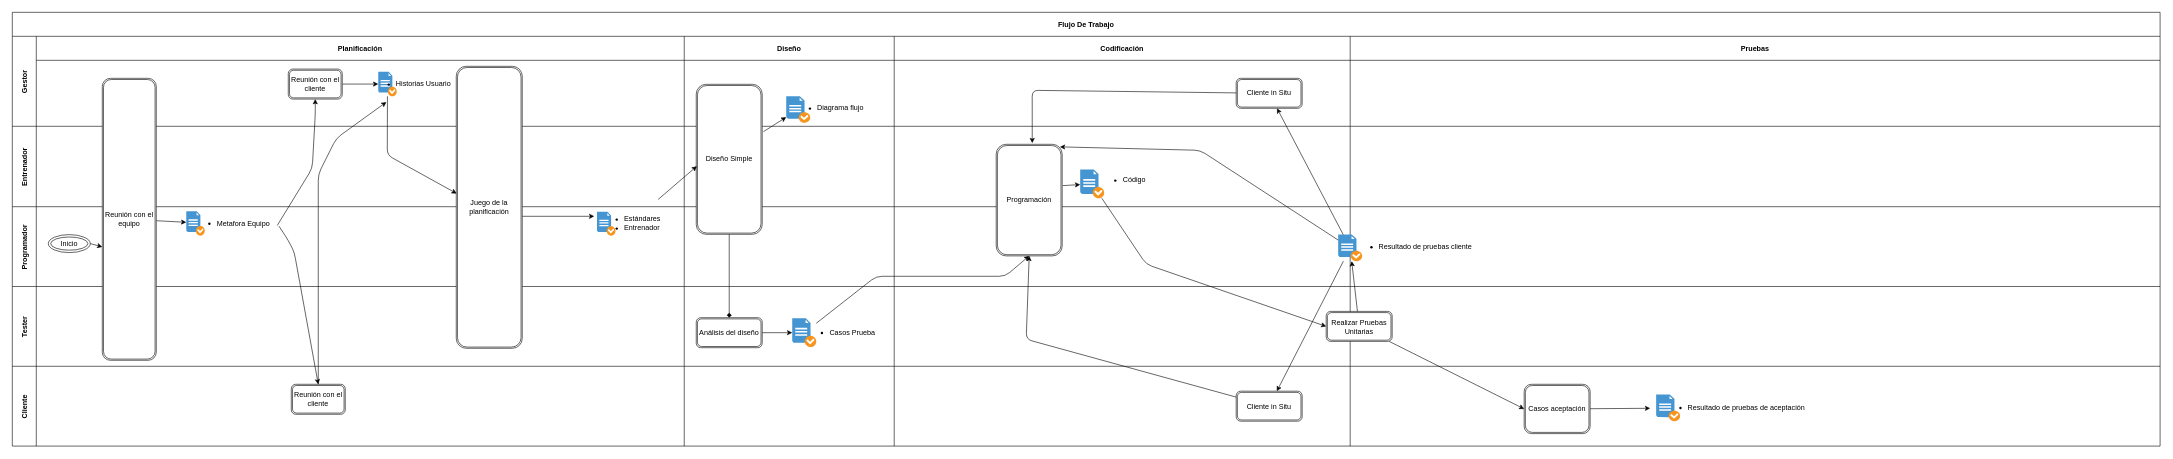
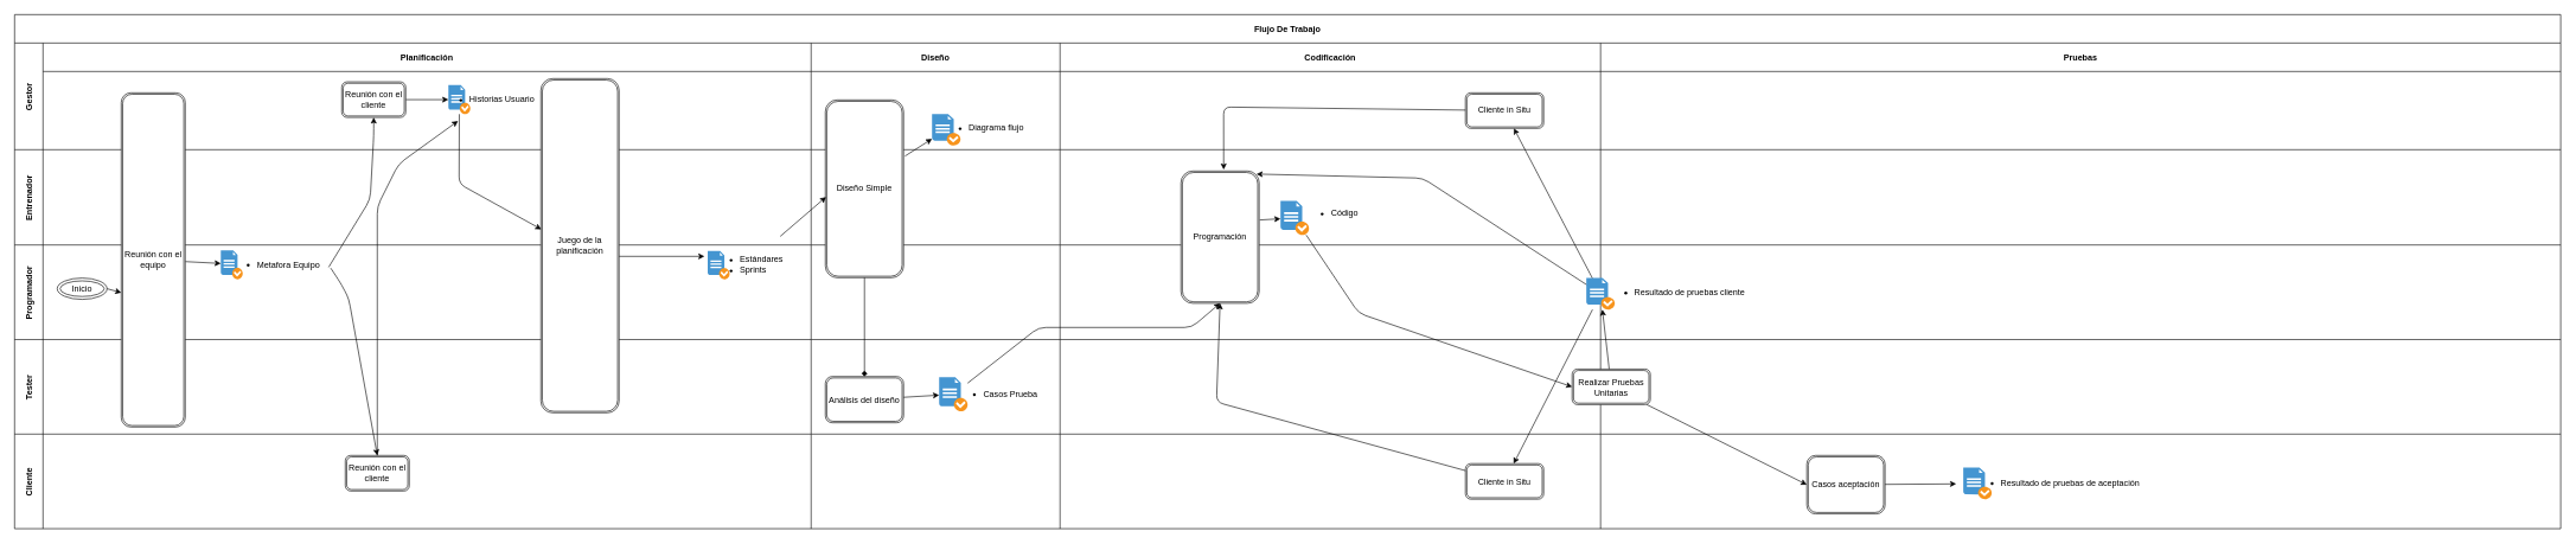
  <mxCell id="0" />
  <mxCell id="1" parent="0" />
  <mxCell id="2" value="Flujo De Trabajo" style="shape=table;childLayout=tableLayout;startSize=40;collapsible=0;recursiveResize=0;expand=0;fontStyle=1;" parent="1" vertex="1"><mxGeometry x="20" y="20" width="3580" height="723" as="geometry" /></mxCell>
  <mxCell id="3" value="Gestor" style="shape=tableRow;horizontal=0;startSize=40;swimlaneHead=0;swimlaneBody=0;top=0;left=0;bottom=0;right=0;dropTarget=0;fillColor=none;collapsible=0;recursiveResize=0;expand=0;fontStyle=1;" parent="2" vertex="1"><mxGeometry y="40" width="3580" height="150" as="geometry" /></mxCell>
  <mxCell id="4" value="Planificación" style="swimlane;swimlaneHead=0;swimlaneBody=0;fontStyle=0;connectable=0;fillColor=none;startSize=40;collapsible=0;recursiveResize=0;expand=0;fontStyle=1;" parent="3" vertex="1"><mxGeometry x="40" width="1080" height="150" as="geometry"><mxRectangle width="1080" height="150" as="alternateBounds" /></mxGeometry></mxCell>
  <mxCell id="5" style="edgeStyle=none;html=1;endArrow=classic;endFill=1;" parent="4" source="6" edge="1"><mxGeometry relative="1" as="geometry"><mxPoint x="250" y="310" as="targetPoint" /></mxGeometry></mxCell>
  <mxCell id="6" value="Reunión con el equipo" style="shape=ext;double=1;rounded=1;whiteSpace=wrap;html=1;" parent="4" vertex="1"><mxGeometry x="110" y="70" width="90" height="470" as="geometry" /></mxCell>
  <mxCell id="7" style="edgeStyle=none;html=1;strokeColor=default;strokeWidth=1;endArrow=classic;endFill=1;" parent="4" source="8" target="9" edge="1"><mxGeometry relative="1" as="geometry" /></mxCell>
  <mxCell id="8" value="Reunión con el cliente" style="shape=ext;double=1;rounded=1;whiteSpace=wrap;html=1;" parent="4" vertex="1"><mxGeometry x="420" y="54.6" width="90" height="50" as="geometry" /></mxCell>
  <mxCell id="9" value="" style="shadow=0;dashed=0;html=1;strokeColor=none;fillColor=#4495D1;labelPosition=center;verticalLabelPosition=bottom;verticalAlign=top;align=center;outlineConnect=0;shape=mxgraph.veeam.checked_doc;" parent="4" vertex="1"><mxGeometry x="570" y="59.2" width="30.8" height="40.8" as="geometry" /></mxCell>
  <mxCell id="10" value="&lt;div style=&quot;text-align: justify;&quot;&gt;&lt;ul&gt;&lt;li&gt;Historias Usuario&lt;/li&gt;&lt;/ul&gt;&lt;/div&gt;" style="text;html=1;align=center;verticalAlign=middle;resizable=0;points=[];autosize=1;strokeColor=none;fillColor=none;" parent="4" vertex="1"><mxGeometry x="550" y="49.6" width="150" height="60" as="geometry" /></mxCell>
  <mxCell id="11" value="Juego de la planificación" style="shape=ext;double=1;rounded=1;whiteSpace=wrap;html=1;" parent="4" vertex="1"><mxGeometry x="700" y="50" width="110" height="470" as="geometry" /></mxCell>
  <mxCell id="12" style="edgeStyle=none;html=1;entryX=0.006;entryY=0.451;entryDx=0;entryDy=0;entryPerimeter=0;strokeColor=default;strokeWidth=1;endArrow=classic;endFill=1;" parent="4" source="9" target="11" edge="1"><mxGeometry relative="1" as="geometry"><Array as="points"><mxPoint x="585" y="198" /></Array></mxGeometry></mxCell>
  <mxCell id="13" value="Diseño" style="swimlane;swimlaneHead=0;swimlaneBody=0;fontStyle=0;connectable=0;fillColor=none;startSize=40;collapsible=0;recursiveResize=0;expand=0;fontStyle=1;" parent="3" vertex="1"><mxGeometry x="1120" width="350" height="150" as="geometry"><mxRectangle width="350" height="150" as="alternateBounds" /></mxGeometry></mxCell>
  <mxCell id="14" value="Diseño Simple" style="shape=ext;double=1;rounded=1;whiteSpace=wrap;html=1;" parent="13" vertex="1"><mxGeometry x="20" y="80" width="110" height="250" as="geometry" /></mxCell>
  <mxCell id="15" value="&lt;div style=&quot;text-align: justify;&quot;&gt;&lt;ul&gt;&lt;li&gt;Diagrama flujo&lt;/li&gt;&lt;/ul&gt;&lt;/div&gt;" style="text;html=1;align=center;verticalAlign=middle;resizable=0;points=[];autosize=1;strokeColor=none;fillColor=none;" parent="13" vertex="1"><mxGeometry x="170" y="90" width="140" height="60" as="geometry" /></mxCell>
  <mxCell id="16" value="" style="shadow=0;dashed=0;html=1;strokeColor=none;fillColor=#4495D1;labelPosition=center;verticalLabelPosition=bottom;verticalAlign=top;align=center;outlineConnect=0;shape=mxgraph.veeam.checked_doc;" parent="13" vertex="1"><mxGeometry x="170" y="100" width="40" height="44" as="geometry" /></mxCell>
  <mxCell id="17" style="edgeStyle=none;html=1;strokeColor=default;strokeWidth=1;endArrow=classic;endFill=1;exitX=1.018;exitY=0.316;exitDx=0;exitDy=0;exitPerimeter=0;" parent="13" source="14" target="16" edge="1"><mxGeometry relative="1" as="geometry" /></mxCell>
  <mxCell id="18" value="Codificación" style="swimlane;swimlaneHead=0;swimlaneBody=0;fontStyle=0;connectable=0;fillColor=none;startSize=40;collapsible=0;recursiveResize=0;expand=0;fontStyle=1;" parent="3" vertex="1"><mxGeometry x="1470" width="760" height="150" as="geometry"><mxRectangle width="760" height="150" as="alternateBounds" /></mxGeometry></mxCell>
  <mxCell id="19" value="Cliente in Situ" style="shape=ext;double=1;rounded=1;whiteSpace=wrap;html=1;" vertex="1" parent="18"><mxGeometry x="570" y="70" width="110" height="50" as="geometry" /></mxCell>
  <mxCell id="20" value="Pruebas" style="swimlane;swimlaneHead=0;swimlaneBody=0;fontStyle=0;connectable=0;fillColor=none;startSize=40;collapsible=0;recursiveResize=0;expand=0;fontStyle=1;" parent="3" vertex="1"><mxGeometry x="2230" width="1350" height="150" as="geometry"><mxRectangle width="1350" height="150" as="alternateBounds" /></mxGeometry></mxCell>
  <mxCell id="21" style="edgeStyle=none;html=1;strokeColor=default;strokeWidth=1;endArrow=classic;endFill=1;" parent="3" edge="1"><mxGeometry relative="1" as="geometry"><mxPoint x="850" y="300" as="sourcePoint" /><mxPoint x="970" y="300" as="targetPoint" /></mxGeometry></mxCell>
  <mxCell id="22" value="Entrenador" style="shape=tableRow;horizontal=0;startSize=40;swimlaneHead=0;swimlaneBody=0;top=0;left=0;bottom=0;right=0;dropTarget=0;fillColor=none;collapsible=0;recursiveResize=0;expand=0;fontStyle=1;" parent="2" vertex="1"><mxGeometry y="190" width="3580" height="134" as="geometry" /></mxCell>
  <mxCell id="23" style="swimlane;swimlaneHead=0;swimlaneBody=0;fontStyle=0;connectable=0;fillColor=none;startSize=0;collapsible=0;recursiveResize=0;expand=0;fontStyle=1;" parent="22" vertex="1"><mxGeometry x="40" width="1080" height="134" as="geometry"><mxRectangle width="1080" height="134" as="alternateBounds" /></mxGeometry></mxCell>
  <mxCell id="24" value="" style="swimlane;swimlaneHead=0;swimlaneBody=0;fontStyle=0;connectable=0;fillColor=none;startSize=0;collapsible=0;recursiveResize=0;expand=0;fontStyle=1;" parent="22" vertex="1"><mxGeometry x="1120" width="350" height="134" as="geometry"><mxRectangle width="350" height="134" as="alternateBounds" /></mxGeometry></mxCell>
  <mxCell id="25" value="" style="swimlane;swimlaneHead=0;swimlaneBody=0;fontStyle=0;connectable=0;fillColor=none;startSize=0;collapsible=0;recursiveResize=0;expand=0;fontStyle=1;" parent="22" vertex="1"><mxGeometry x="1470" width="760" height="134" as="geometry"><mxRectangle width="760" height="134" as="alternateBounds" /></mxGeometry></mxCell>
  <mxCell id="26" value="" style="shadow=0;dashed=0;html=1;strokeColor=none;fillColor=#4495D1;labelPosition=center;verticalLabelPosition=bottom;verticalAlign=top;align=center;outlineConnect=0;shape=mxgraph.veeam.checked_doc;" parent="25" vertex="1"><mxGeometry x="310" y="72" width="40" height="48" as="geometry" /></mxCell>
  <mxCell id="27" value="&lt;div style=&quot;text-align: justify;&quot;&gt;&lt;ul&gt;&lt;li&gt;Código&lt;/li&gt;&lt;/ul&gt;&lt;/div&gt;" style="text;html=1;align=center;verticalAlign=middle;resizable=0;points=[];autosize=1;strokeColor=none;fillColor=none;" parent="25" vertex="1"><mxGeometry x="330" y="60.0" width="100" height="60" as="geometry" /></mxCell>
  <mxCell id="28" value="Programación" style="shape=ext;double=1;rounded=1;whiteSpace=wrap;html=1;" parent="25" vertex="1"><mxGeometry x="170" y="30" width="110" height="186" as="geometry" /></mxCell>
  <mxCell id="29" style="edgeStyle=none;html=1;strokeColor=default;strokeWidth=1;endArrow=classic;endFill=1;exitX=1.008;exitY=0.37;exitDx=0;exitDy=0;exitPerimeter=0;" parent="25" source="28" target="26" edge="1"><mxGeometry relative="1" as="geometry" /></mxCell>
  <mxCell id="30" value="" style="swimlane;swimlaneHead=0;swimlaneBody=0;fontStyle=0;connectable=0;fillColor=none;startSize=0;collapsible=0;recursiveResize=0;expand=0;fontStyle=1;" parent="22" vertex="1"><mxGeometry x="2230" width="1350" height="134" as="geometry"><mxRectangle width="1350" height="134" as="alternateBounds" /></mxGeometry></mxCell>
  <mxCell id="31" value="Casos aceptación" style="shape=ext;double=1;rounded=1;whiteSpace=wrap;html=1;" parent="30" vertex="1"><mxGeometry x="290" y="430" width="110" height="82.2" as="geometry" /></mxCell>
  <mxCell id="32" value="Programador" style="shape=tableRow;horizontal=0;startSize=40;swimlaneHead=0;swimlaneBody=0;top=0;left=0;bottom=0;right=0;dropTarget=0;fillColor=none;collapsible=0;recursiveResize=0;expand=0;fontStyle=1;" parent="2" vertex="1"><mxGeometry y="324" width="3580" height="133" as="geometry" /></mxCell>
  <mxCell id="33" style="swimlane;swimlaneHead=0;swimlaneBody=0;fontStyle=0;connectable=0;fillColor=none;startSize=0;collapsible=0;recursiveResize=0;expand=0;fontStyle=1;" parent="32" vertex="1"><mxGeometry x="40" width="1080" height="133" as="geometry"><mxRectangle width="1080" height="133" as="alternateBounds" /></mxGeometry></mxCell>
  <mxCell id="34" value="Inicio" style="ellipse;shape=doubleEllipse;whiteSpace=wrap;html=1;" parent="33" vertex="1"><mxGeometry x="20" y="46.5" width="70" height="30" as="geometry" /></mxCell>
  <mxCell id="35" value="&lt;div style=&quot;text-align: justify;&quot;&gt;&lt;ul&gt;&lt;li&gt;Metafora Equipo&lt;/li&gt;&lt;/ul&gt;&lt;/div&gt;" style="text;html=1;align=center;verticalAlign=middle;resizable=0;points=[];autosize=1;strokeColor=none;fillColor=none;" parent="33" vertex="1"><mxGeometry x="250" y="-2.1" width="150" height="60" as="geometry" /></mxCell>
  <mxCell id="36" value="" style="shadow=0;dashed=0;html=1;strokeColor=none;fillColor=#4495D1;labelPosition=center;verticalLabelPosition=bottom;verticalAlign=top;align=center;outlineConnect=0;shape=mxgraph.veeam.checked_doc;" parent="33" vertex="1"><mxGeometry x="250" y="7.5" width="30.8" height="40.8" as="geometry" /></mxCell>
- <mxCell id="37" value="&lt;div style=&quot;text-align: justify;&quot;&gt;&lt;ul&gt;&lt;li&gt;Estándares&lt;/li&gt;&lt;li&gt;Entrenador&lt;/li&gt;&lt;/ul&gt;&lt;/div&gt;" style="text;html=1;align=center;verticalAlign=middle;resizable=0;points=[];autosize=1;strokeColor=none;fillColor=none;" parent="33" vertex="1"><mxGeometry x="930" y="-12.1" width="120" height="80" as="geometry" /></mxCell>
+ <mxCell id="37" value="&lt;div style=&quot;text-align: justify;&quot;&gt;&lt;ul&gt;&lt;li&gt;Estándares&lt;/li&gt;&lt;li&gt;Sprints&lt;/li&gt;&lt;/ul&gt;&lt;/div&gt;" style="text;html=1;align=center;verticalAlign=middle;resizable=0;points=[];autosize=1;strokeColor=none;fillColor=none;" parent="33" vertex="1"><mxGeometry x="930" y="-12.1" width="120" height="80" as="geometry" /></mxCell>
  <mxCell id="38" value="" style="shadow=0;dashed=0;html=1;strokeColor=none;fillColor=#4495D1;labelPosition=center;verticalLabelPosition=bottom;verticalAlign=top;align=center;outlineConnect=0;shape=mxgraph.veeam.checked_doc;" parent="33" vertex="1"><mxGeometry x="934.6" y="8.3" width="30.8" height="40" as="geometry" /></mxCell>
  <mxCell id="39" value="" style="swimlane;swimlaneHead=0;swimlaneBody=0;fontStyle=0;connectable=0;fillColor=none;startSize=0;collapsible=0;recursiveResize=0;expand=0;fontStyle=1;" parent="32" vertex="1"><mxGeometry x="1120" width="350" height="133" as="geometry"><mxRectangle width="350" height="133" as="alternateBounds" /></mxGeometry></mxCell>
  <mxCell id="40" value="" style="swimlane;swimlaneHead=0;swimlaneBody=0;fontStyle=0;connectable=0;fillColor=none;startSize=0;collapsible=0;recursiveResize=0;expand=0;fontStyle=1;" parent="32" vertex="1"><mxGeometry x="1470" width="760" height="133" as="geometry"><mxRectangle width="760" height="133" as="alternateBounds" /></mxGeometry></mxCell>
  <mxCell id="41" value="" style="swimlane;swimlaneHead=0;swimlaneBody=0;fontStyle=0;connectable=0;fillColor=none;startSize=0;collapsible=0;recursiveResize=0;expand=0;fontStyle=1;" parent="32" vertex="1"><mxGeometry x="2230" width="1350" height="133" as="geometry"><mxRectangle width="1350" height="133" as="alternateBounds" /></mxGeometry></mxCell>
  <mxCell id="42" value="&lt;div style=&quot;text-align: justify;&quot;&gt;&lt;ul&gt;&lt;li&gt;Resultado de pruebas cliente&lt;/li&gt;&lt;/ul&gt;&lt;/div&gt;" style="text;html=1;align=center;verticalAlign=middle;resizable=0;points=[];autosize=1;strokeColor=none;fillColor=none;" parent="41" vertex="1"><mxGeometry x="-10" y="36.5" width="230" height="60" as="geometry" /></mxCell>
  <mxCell id="43" value="" style="shadow=0;dashed=0;html=1;strokeColor=none;fillColor=#4495D1;labelPosition=center;verticalLabelPosition=bottom;verticalAlign=top;align=center;outlineConnect=0;shape=mxgraph.veeam.checked_doc;" parent="41" vertex="1"><mxGeometry x="-20" y="46.5" width="40" height="44.3" as="geometry" /></mxCell>
  <mxCell id="44" value="Tester" style="shape=tableRow;horizontal=0;startSize=40;swimlaneHead=0;swimlaneBody=0;top=0;left=0;bottom=0;right=0;dropTarget=0;fillColor=none;collapsible=0;recursiveResize=0;expand=0;fontStyle=1;" parent="2" vertex="1"><mxGeometry y="457" width="3580" height="133" as="geometry" /></mxCell>
  <mxCell id="45" style="swimlane;swimlaneHead=0;swimlaneBody=0;fontStyle=0;connectable=0;fillColor=none;startSize=0;collapsible=0;recursiveResize=0;expand=0;fontStyle=1;" parent="44" vertex="1"><mxGeometry x="40" width="1080" height="133" as="geometry"><mxRectangle width="1080" height="133" as="alternateBounds" /></mxGeometry></mxCell>
  <mxCell id="46" style="swimlane;swimlaneHead=0;swimlaneBody=0;fontStyle=0;connectable=0;fillColor=none;startSize=0;collapsible=0;recursiveResize=0;expand=0;fontStyle=1;" parent="44" vertex="1"><mxGeometry x="1120" width="350" height="133" as="geometry"><mxRectangle width="350" height="133" as="alternateBounds" /></mxGeometry></mxCell>
- <mxCell id="47" value="Análisis del diseño" style="shape=ext;double=1;rounded=1;whiteSpace=wrap;html=1;" parent="46" vertex="1"><mxGeometry x="20" y="52" width="110" height="50" as="geometry" /></mxCell>
+ <mxCell id="47" value="Análisis del diseño" style="shape=ext;double=1;rounded=1;whiteSpace=wrap;html=1;" parent="46" vertex="1"><mxGeometry x="20" y="52" width="110" height="65" as="geometry" /></mxCell>
  <mxCell id="48" value="" style="shadow=0;dashed=0;html=1;strokeColor=none;fillColor=#4495D1;labelPosition=center;verticalLabelPosition=bottom;verticalAlign=top;align=center;outlineConnect=0;shape=mxgraph.veeam.checked_doc;" parent="46" vertex="1"><mxGeometry x="180" y="53" width="40" height="48" as="geometry" /></mxCell>
  <mxCell id="49" style="edgeStyle=none;html=1;strokeColor=default;strokeWidth=1;endArrow=classic;endFill=1;" parent="46" source="47" target="48" edge="1"><mxGeometry relative="1" as="geometry" /></mxCell>
  <mxCell id="50" value="&lt;div style=&quot;text-align: justify;&quot;&gt;&lt;ul&gt;&lt;li&gt;Casos Prueba&lt;/li&gt;&lt;/ul&gt;&lt;/div&gt;" style="text;html=1;align=center;verticalAlign=middle;resizable=0;points=[];autosize=1;strokeColor=none;fillColor=none;" vertex="1" parent="46"><mxGeometry x="190" y="47" width="140" height="60" as="geometry" /></mxCell>
  <mxCell id="51" style="swimlane;swimlaneHead=0;swimlaneBody=0;fontStyle=0;connectable=0;fillColor=none;startSize=0;collapsible=0;recursiveResize=0;expand=0;fontStyle=1;" parent="44" vertex="1"><mxGeometry x="1470" width="760" height="133" as="geometry"><mxRectangle width="760" height="133" as="alternateBounds" /></mxGeometry></mxCell>
  <mxCell id="52" style="swimlane;swimlaneHead=0;swimlaneBody=0;fontStyle=0;connectable=0;fillColor=none;startSize=0;collapsible=0;recursiveResize=0;expand=0;fontStyle=1;" parent="44" vertex="1"><mxGeometry x="2230" width="1350" height="133" as="geometry"><mxRectangle width="1350" height="133" as="alternateBounds" /></mxGeometry></mxCell>
  <mxCell id="53" value="Realizar Pruebas&lt;br&gt;Unitarias" style="shape=ext;double=1;rounded=1;whiteSpace=wrap;html=1;" parent="52" vertex="1"><mxGeometry x="-40" y="41.5" width="110" height="50" as="geometry" /></mxCell>
  <mxCell id="54" value="Cliente" style="shape=tableRow;horizontal=0;startSize=40;swimlaneHead=0;swimlaneBody=0;top=0;left=0;bottom=0;right=0;dropTarget=0;fillColor=none;collapsible=0;recursiveResize=0;expand=0;fontStyle=1;" parent="2" vertex="1"><mxGeometry y="590" width="3580" height="133" as="geometry" /></mxCell>
  <mxCell id="55" style="swimlane;swimlaneHead=0;swimlaneBody=0;fontStyle=0;connectable=0;fillColor=none;startSize=0;collapsible=0;recursiveResize=0;expand=0;fontStyle=1;" parent="54" vertex="1"><mxGeometry x="40" width="1080" height="133" as="geometry"><mxRectangle width="1080" height="133" as="alternateBounds" /></mxGeometry></mxCell>
  <mxCell id="56" value="Reunión con el cliente" style="shape=ext;double=1;rounded=1;whiteSpace=wrap;html=1;" vertex="1" parent="55"><mxGeometry x="425" y="30.0" width="90" height="50" as="geometry" /></mxCell>
  <mxCell id="57" style="swimlane;swimlaneHead=0;swimlaneBody=0;fontStyle=0;connectable=0;fillColor=none;startSize=0;collapsible=0;recursiveResize=0;expand=0;fontStyle=1;" parent="54" vertex="1"><mxGeometry x="1120" width="350" height="133" as="geometry"><mxRectangle width="350" height="133" as="alternateBounds" /></mxGeometry></mxCell>
  <mxCell id="58" style="swimlane;swimlaneHead=0;swimlaneBody=0;fontStyle=0;connectable=0;fillColor=none;startSize=0;collapsible=0;recursiveResize=0;expand=0;fontStyle=1;" parent="54" vertex="1"><mxGeometry x="1470" width="760" height="133" as="geometry"><mxRectangle width="760" height="133" as="alternateBounds" /></mxGeometry></mxCell>
  <mxCell id="59" value="Cliente in Situ" style="shape=ext;double=1;rounded=1;whiteSpace=wrap;html=1;" vertex="1" parent="58"><mxGeometry x="570" y="41.5" width="110" height="50" as="geometry" /></mxCell>
  <mxCell id="60" style="swimlane;swimlaneHead=0;swimlaneBody=0;fontStyle=0;connectable=0;fillColor=none;startSize=0;collapsible=0;recursiveResize=0;expand=0;fontStyle=1;" parent="54" vertex="1"><mxGeometry x="2230" width="1350" height="133" as="geometry"><mxRectangle width="1350" height="133" as="alternateBounds" /></mxGeometry></mxCell>
  <mxCell id="61" value="&lt;div style=&quot;text-align: justify;&quot;&gt;&lt;ul&gt;&lt;li&gt;Resultado de pruebas de aceptación&lt;/li&gt;&lt;/ul&gt;&lt;/div&gt;" style="text;html=1;align=center;verticalAlign=middle;resizable=0;points=[];autosize=1;strokeColor=none;fillColor=none;" parent="60" vertex="1"><mxGeometry x="510" y="39.35" width="260" height="60" as="geometry" /></mxCell>
  <mxCell id="62" value="" style="shadow=0;dashed=0;html=1;strokeColor=none;fillColor=#4495D1;labelPosition=center;verticalLabelPosition=bottom;verticalAlign=top;align=center;outlineConnect=0;shape=mxgraph.veeam.checked_doc;" vertex="1" parent="60"><mxGeometry x="510" y="47.2" width="40" height="44.3" as="geometry" /></mxCell>
  <mxCell id="63" style="edgeStyle=none;html=1;strokeColor=default;strokeWidth=1;endArrow=classic;endFill=1;entryX=0;entryY=0.5;entryDx=0;entryDy=0;" parent="2" source="26" target="53" edge="1"><mxGeometry relative="1" as="geometry"><Array as="points"><mxPoint x="1890" y="420" /></Array><mxPoint x="1940" y="520" as="targetPoint" /></mxGeometry></mxCell>
  <mxCell id="64" style="edgeStyle=none;html=1;exitX=1;exitY=0.5;exitDx=0;exitDy=0;" parent="2" source="34" edge="1"><mxGeometry relative="1" as="geometry"><mxPoint x="150" y="391" as="targetPoint" /></mxGeometry></mxCell>
  <mxCell id="65" style="edgeStyle=none;html=1;entryX=0.5;entryY=1;entryDx=0;entryDy=0;strokeColor=default;strokeWidth=1;endArrow=classic;endFill=1;exitX=1.011;exitY=0.556;exitDx=0;exitDy=0;exitPerimeter=0;" parent="2" target="8" edge="1" source="35"><mxGeometry relative="1" as="geometry"><mxPoint x="310" y="140" as="sourcePoint" /><Array as="points"><mxPoint x="500" y="260" /><mxPoint x="505" y="170" /></Array></mxGeometry></mxCell>
  <mxCell id="66" style="edgeStyle=none;html=1;entryX=0.5;entryY=0;entryDx=0;entryDy=0;strokeColor=default;strokeWidth=1;endArrow=classic;endFill=1;exitX=1.03;exitY=0.576;exitDx=0;exitDy=0;exitPerimeter=0;" edge="1" parent="2" source="35" target="56"><mxGeometry relative="1" as="geometry"><mxPoint x="451.65" y="365.26" as="sourcePoint" /><Array as="points"><mxPoint x="460" y="380" /><mxPoint x="470" y="400" /></Array><mxPoint x="515" y="154.6" as="targetPoint" /></mxGeometry></mxCell>
  <mxCell id="67" style="edgeStyle=none;html=1;strokeColor=default;strokeWidth=1;endArrow=classic;endFill=1;" edge="1" parent="2" source="56" target="10"><mxGeometry relative="1" as="geometry"><mxPoint x="550" y="390" as="sourcePoint" /><Array as="points"><mxPoint x="510" y="270" /><mxPoint x="540" y="210" /></Array><mxPoint x="515" y="154.6" as="targetPoint" /></mxGeometry></mxCell>
  <mxCell id="68" style="edgeStyle=none;html=1;entryX=0.5;entryY=1;entryDx=0;entryDy=0;strokeColor=default;strokeWidth=1;endArrow=classic;endFill=1;" parent="2" source="48" target="28" edge="1"><mxGeometry relative="1" as="geometry"><Array as="points"><mxPoint x="1440" y="440" /><mxPoint x="1655" y="440" /></Array></mxGeometry></mxCell>
  <mxCell id="69" style="edgeStyle=none;html=1;entryX=0.5;entryY=0;entryDx=0;entryDy=0;endArrow=diamond;" edge="1" parent="2" source="14" target="47"><mxGeometry relative="1" as="geometry" /></mxCell>
  <mxCell id="70" style="edgeStyle=none;html=1;entryX=0.009;entryY=0.546;entryDx=0;entryDy=0;entryPerimeter=0;" edge="1" parent="2" source="37" target="14"><mxGeometry relative="1" as="geometry" /></mxCell>
  <mxCell id="71" style="edgeStyle=none;html=1;strokeColor=default;strokeWidth=1;startArrow=none;startFill=0;endArrow=classic;endFill=1;" parent="2" source="31" edge="1"><mxGeometry relative="1" as="geometry"><mxPoint x="2730" y="660" as="targetPoint" /></mxGeometry></mxCell>
  <mxCell id="72" style="edgeStyle=none;html=1;strokeColor=default;strokeWidth=1;endArrow=classic;endFill=1;" parent="2" source="53" target="43" edge="1"><mxGeometry relative="1" as="geometry" /></mxCell>
  <mxCell id="73" style="edgeStyle=none;html=1;entryX=0.965;entryY=0.023;entryDx=0;entryDy=0;entryPerimeter=0;" edge="1" parent="2" source="43" target="28"><mxGeometry relative="1" as="geometry"><Array as="points"><mxPoint x="1980" y="230" /></Array></mxGeometry></mxCell>
  <mxCell id="74" style="edgeStyle=none;html=1;" edge="1" parent="2" source="43" target="59"><mxGeometry relative="1" as="geometry" /></mxCell>
  <mxCell id="75" style="edgeStyle=none;html=1;" edge="1" parent="2" source="43" target="19"><mxGeometry relative="1" as="geometry" /></mxCell>
  <mxCell id="76" style="edgeStyle=none;html=1;entryX=0.546;entryY=-0.011;entryDx=0;entryDy=0;entryPerimeter=0;" edge="1" parent="2" source="19" target="28"><mxGeometry relative="1" as="geometry"><Array as="points"><mxPoint x="1700" y="130" /></Array></mxGeometry></mxCell>
  <mxCell id="77" style="edgeStyle=none;html=1;entryX=0.5;entryY=1;entryDx=0;entryDy=0;" edge="1" parent="2" source="59" target="28"><mxGeometry relative="1" as="geometry"><Array as="points"><mxPoint x="1690" y="545" /></Array></mxGeometry></mxCell>
  <mxCell id="78" style="edgeStyle=none;html=1;entryX=0;entryY=0.5;entryDx=0;entryDy=0;" edge="1" parent="2" source="53" target="31"><mxGeometry relative="1" as="geometry"><mxPoint x="2510" y="523.5" as="targetPoint" /></mxGeometry></mxCell>
